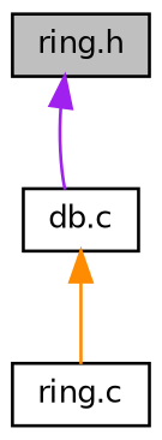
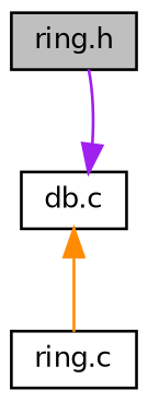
  digraph {
    node [color=black fillcolor=white fontname=Helvetica fontsize=10 shape=record style=filled]
    edge [dir=back fontname=Helvetica fontsize=10 labelfontname=Helvetica labelfontsize=10 style=solid]
    n1 [fillcolor=grey75 fontcolor=black height=0.2 label="ring.h" width=0.4]
    n2 [height=0.2 label="db.c" width=0.4]
    n3 [height=0.2 label="ring.c" width=0.4]
-   n1 -> n2 [color=purple]
+   n2 -> n1 [color=purple]
    n2 -> n3 [color=darkorange]
  }
